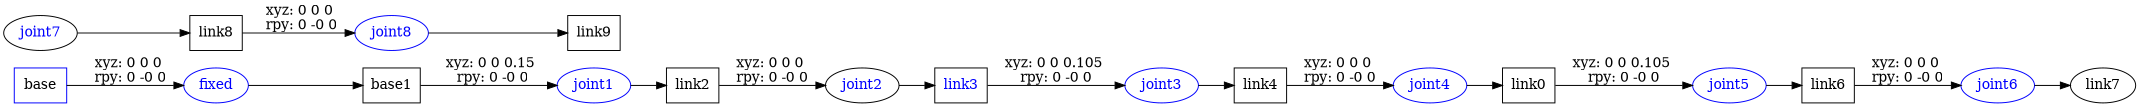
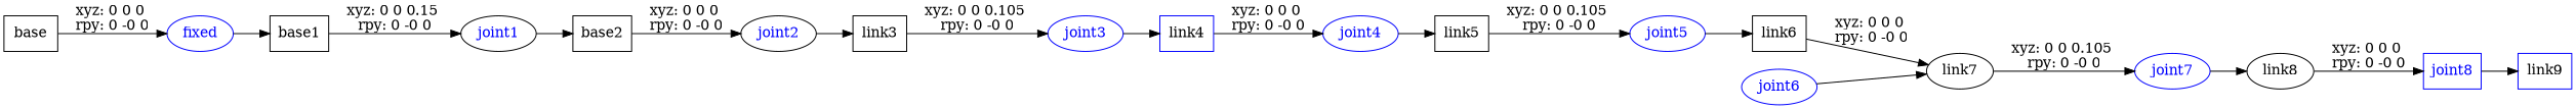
  digraph {
    rankdir=LR
    node [shape=ellipse]
-   n1 [label=base shape=box color=blue]
+   n1 [label=base shape=box]
    fixed [color=blue fontcolor=blue]
    n3 [label=base1 shape=box]
-   joint1 [color=blue fontcolor=blue]
-   n5 [label=link2 shape=box]
+   joint1 [color=black fontcolor=blue]
+   n5 [label=base2 shape=box]
    joint2 [color=black fontcolor=blue]
-   n7 [label=link3 shape=box fontcolor=blue]
+   n7 [label=link3 shape=box]
    joint3 [color=blue fontcolor=blue]
-   n9 [label=link4 shape=box]
+   n9 [label=link4 shape=box color=blue]
    joint4 [color=blue fontcolor=blue]
-   n11 [label=link0 shape=box]
+   n11 [label=link5 shape=box]
    joint5 [color=blue fontcolor=blue]
    n13 [label=link6 shape=box]
    joint6 [color=blue fontcolor=blue]
    n15 [label=link7]
-   joint7 [color=black fontcolor=blue]
-   n17 [label=link8 shape=box]
-   joint8 [color=blue fontcolor=blue]
-   n19 [label=link9 shape=box]
+   joint7 [color=blue fontcolor=blue]
+   n17 [label=link8]
+   joint8 [color=blue fontcolor=blue shape=box]
+   n19 [label=link9 shape=box color=blue]
    n1 -> fixed [label="xyz: 0 0 0 \nrpy: 0 -0 0"]
    fixed -> n3
    n3 -> joint1 [label="xyz: 0 0 0.15 \nrpy: 0 -0 0"]
    joint1 -> n5
    n5 -> joint2 [label="xyz: 0 0 0 \nrpy: 0 -0 0"]
    joint2 -> n7
    n7 -> joint3 [label="xyz: 0 0 0.105 \nrpy: 0 -0 0"]
    joint3 -> n9
    n9 -> joint4 [label="xyz: 0 0 0 \nrpy: 0 -0 0"]
    joint4 -> n11
    n11 -> joint5 [label="xyz: 0 0 0.105 \nrpy: 0 -0 0"]
    joint5 -> n13
-   n13 -> joint6 [label="xyz: 0 0 0 \nrpy: 0 -0 0"]
+   n13 -> n15 [label="xyz: 0 0 0 \nrpy: 0 -0 0"]
    joint6 -> n15
+   n15 -> joint7 [label="xyz: 0 0 0.105 \nrpy: 0 -0 0"]
    joint7 -> n17
    n17 -> joint8 [label="xyz: 0 0 0 \nrpy: 0 -0 0"]
    joint8 -> n19
  }
